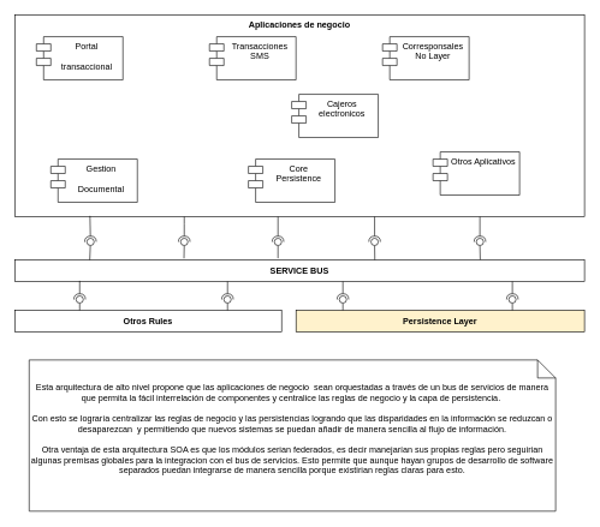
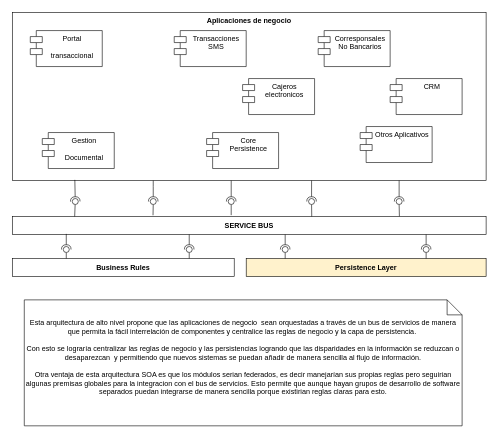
  <mxCell id="0" />
  <mxCell id="1" parent="0" />
  <mxCell id="2" value="" style="fontStyle=1;" vertex="1" parent="1"><mxGeometry x="20" y="20" width="790" height="280" as="geometry" /></mxCell>
  <mxCell id="3" value="SERVICE BUS" style="fontStyle=1;" vertex="1" parent="1"><mxGeometry x="20" y="360" width="790" height="30" as="geometry" /></mxCell>
  <mxCell id="4" value="Portal &#10;&#10;transaccional" style="shape=module;align=left;spacingLeft=20;align=center;verticalAlign=top;" vertex="1" parent="1"><mxGeometry x="50" y="50" width="120" height="60" as="geometry" /></mxCell>
  <mxCell id="5" value="Transacciones&#10;SMS&#10;" style="shape=module;align=left;spacingLeft=20;align=center;verticalAlign=top;" vertex="1" parent="1"><mxGeometry x="290" y="50" width="120" height="60" as="geometry" /></mxCell>
  <mxCell id="6" value="Cajeros&#10;electronicos&#10;" style="shape=module;align=left;spacingLeft=20;align=center;verticalAlign=top;" vertex="1" parent="1"><mxGeometry x="404" y="130" width="120" height="60" as="geometry" /></mxCell>
- <mxCell id="7" value="Corresponsales&#10;No Layer&#10;" style="shape=module;align=left;spacingLeft=20;align=center;verticalAlign=top;" vertex="1" parent="1"><mxGeometry x="530" y="50" width="120" height="60" as="geometry" /></mxCell>
+ <mxCell id="7" value="Corresponsales&#10;No Bancarios&#10;" style="shape=module;align=left;spacingLeft=20;align=center;verticalAlign=top;" vertex="1" parent="1"><mxGeometry x="530" y="50" width="120" height="60" as="geometry" /></mxCell>
+ <mxCell id="8" value="CRM" style="shape=module;align=left;spacingLeft=20;align=center;verticalAlign=top;" vertex="1" parent="1"><mxGeometry x="650" y="130" width="120" height="60" as="geometry" /></mxCell>
  <mxCell id="9" value="Gestion &#10;&#10;Documental" style="shape=module;align=left;spacingLeft=20;align=center;verticalAlign=top;" vertex="1" parent="1"><mxGeometry x="70" y="220" width="120" height="60" as="geometry" /></mxCell>
  <mxCell id="10" value="Core&#10;Persistence&#10;" style="shape=module;align=left;spacingLeft=20;align=center;verticalAlign=top;" vertex="1" parent="1"><mxGeometry x="344" y="220" width="120" height="60" as="geometry" /></mxCell>
  <mxCell id="11" value="Otros Aplicativos" style="shape=module;align=left;spacingLeft=20;align=center;verticalAlign=top;" vertex="1" parent="1"><mxGeometry x="600" y="210" width="120" height="60" as="geometry" /></mxCell>
  <mxCell id="12" value="" style="rounded=0;orthogonalLoop=1;jettySize=auto;html=1;endArrow=none;endFill=0;" edge="1" target="14" parent="1"><mxGeometry relative="1" as="geometry"><mxPoint x="124" y="360" as="sourcePoint" /><mxPoint x="110" y="338" as="targetPoint" /></mxGeometry></mxCell>
  <mxCell id="13" value="" style="rounded=0;orthogonalLoop=1;jettySize=auto;html=1;endArrow=halfCircle;endFill=0;entryX=0.5;entryY=0.5;entryDx=0;entryDy=0;endSize=6;strokeWidth=1;exitX=0.132;exitY=0.996;exitDx=0;exitDy=0;exitPerimeter=0;" edge="1" target="14" parent="1" source="2"><mxGeometry relative="1" as="geometry"><mxPoint x="100" y="335" as="sourcePoint" /></mxGeometry></mxCell>
  <mxCell id="14" value="" style="ellipse;whiteSpace=wrap;html=1;fontFamily=Helvetica;fontSize=12;fontColor=#000000;align=center;strokeColor=#000000;fillColor=#ffffff;points=[];aspect=fixed;resizable=0;" vertex="1" parent="1"><mxGeometry x="120" y="330" width="10" height="10" as="geometry" /></mxCell>
- <mxCell id="15" value="Otros Rules" style="fontStyle=1;" vertex="1" parent="1"><mxGeometry x="20" y="430" width="370" height="30" as="geometry" /></mxCell>
+ <mxCell id="15" value="Business Rules" style="fontStyle=1;" vertex="1" parent="1"><mxGeometry x="20" y="430" width="370" height="30" as="geometry" /></mxCell>
  <mxCell id="16" value="Persistence Layer" style="fontStyle=1;fillColor=#fff2cc;" vertex="1" parent="1"><mxGeometry x="410" y="430" width="400" height="30" as="geometry" /></mxCell>
  <mxCell id="17" value="" style="rounded=0;orthogonalLoop=1;jettySize=auto;html=1;endArrow=none;endFill=0;" edge="1" target="19" parent="1"><mxGeometry relative="1" as="geometry"><mxPoint x="110" y="430" as="sourcePoint" /></mxGeometry></mxCell>
  <mxCell id="18" value="" style="rounded=0;orthogonalLoop=1;jettySize=auto;html=1;endArrow=halfCircle;endFill=0;entryX=0.5;entryY=0.5;entryDx=0;entryDy=0;endSize=6;strokeWidth=1;" edge="1" target="19" parent="1"><mxGeometry relative="1" as="geometry"><mxPoint x="110" y="389" as="sourcePoint" /></mxGeometry></mxCell>
  <mxCell id="19" value="" style="ellipse;whiteSpace=wrap;html=1;fontFamily=Helvetica;fontSize=12;fontColor=#000000;align=center;strokeColor=#000000;fillColor=#ffffff;points=[];aspect=fixed;resizable=0;" vertex="1" parent="1"><mxGeometry x="105" y="410" width="10" height="10" as="geometry" /></mxCell>
  <mxCell id="20" value="" style="rounded=0;orthogonalLoop=1;jettySize=auto;html=1;endArrow=none;endFill=0;" edge="1" parent="1" target="22"><mxGeometry relative="1" as="geometry"><mxPoint x="315" y="430" as="sourcePoint" /></mxGeometry></mxCell>
  <mxCell id="21" value="" style="rounded=0;orthogonalLoop=1;jettySize=auto;html=1;endArrow=halfCircle;endFill=0;endSize=6;strokeWidth=1;" edge="1" parent="1"><mxGeometry relative="1" as="geometry"><mxPoint x="315" y="390" as="sourcePoint" /><mxPoint x="315" y="415" as="targetPoint" /></mxGeometry></mxCell>
  <mxCell id="22" value="" style="ellipse;whiteSpace=wrap;html=1;fontFamily=Helvetica;fontSize=12;fontColor=#000000;align=center;strokeColor=#000000;fillColor=#ffffff;points=[];aspect=fixed;resizable=0;" vertex="1" parent="1"><mxGeometry x="310" y="410" width="10" height="10" as="geometry" /></mxCell>
  <mxCell id="23" value="" style="rounded=0;orthogonalLoop=1;jettySize=auto;html=1;endArrow=none;endFill=0;exitX=0.817;exitY=-0.013;exitDx=0;exitDy=0;exitPerimeter=0;" edge="1" parent="1" target="25" source="3"><mxGeometry relative="1" as="geometry"><mxPoint x="665" y="350" as="sourcePoint" /></mxGeometry></mxCell>
  <mxCell id="24" value="" style="rounded=0;orthogonalLoop=1;jettySize=auto;html=1;endArrow=halfCircle;endFill=0;entryX=0.5;entryY=0.5;entryDx=0;entryDy=0;endSize=6;strokeWidth=1;" edge="1" parent="1" target="25"><mxGeometry relative="1" as="geometry"><mxPoint x="665" y="300" as="sourcePoint" /></mxGeometry></mxCell>
  <mxCell id="25" value="" style="ellipse;whiteSpace=wrap;html=1;fontFamily=Helvetica;fontSize=12;fontColor=#000000;align=center;strokeColor=#000000;fillColor=#ffffff;points=[];aspect=fixed;resizable=0;" vertex="1" parent="1"><mxGeometry x="660" y="330" width="10" height="10" as="geometry" /></mxCell>
  <mxCell id="26" value="" style="rounded=0;orthogonalLoop=1;jettySize=auto;html=1;endArrow=none;endFill=0;exitX=0.632;exitY=0;exitDx=0;exitDy=0;exitPerimeter=0;" edge="1" parent="1" target="28" source="3"><mxGeometry relative="1" as="geometry"><mxPoint x="519" y="350" as="sourcePoint" /></mxGeometry></mxCell>
  <mxCell id="27" value="" style="rounded=0;orthogonalLoop=1;jettySize=auto;html=1;endArrow=halfCircle;endFill=0;endSize=6;strokeWidth=1;" edge="1" parent="1"><mxGeometry relative="1" as="geometry"><mxPoint x="519" y="300" as="sourcePoint" /><mxPoint x="519" y="335" as="targetPoint" /></mxGeometry></mxCell>
  <mxCell id="28" value="" style="ellipse;whiteSpace=wrap;html=1;fontFamily=Helvetica;fontSize=12;fontColor=#000000;align=center;strokeColor=#000000;fillColor=#ffffff;points=[];aspect=fixed;resizable=0;" vertex="1" parent="1"><mxGeometry x="514" y="330" width="10" height="10" as="geometry" /></mxCell>
  <mxCell id="29" value="" style="rounded=0;orthogonalLoop=1;jettySize=auto;html=1;endArrow=none;endFill=0;exitX=0.462;exitY=-0.074;exitDx=0;exitDy=0;exitPerimeter=0;" edge="1" parent="1" target="31" source="3"><mxGeometry relative="1" as="geometry"><mxPoint x="385" y="350" as="sourcePoint" /></mxGeometry></mxCell>
  <mxCell id="30" value="" style="rounded=0;orthogonalLoop=1;jettySize=auto;html=1;endArrow=halfCircle;endFill=0;endSize=6;strokeWidth=1;" edge="1" parent="1"><mxGeometry relative="1" as="geometry"><mxPoint x="385" y="300" as="sourcePoint" /><mxPoint x="385" y="335" as="targetPoint" /></mxGeometry></mxCell>
  <mxCell id="31" value="" style="ellipse;whiteSpace=wrap;html=1;fontFamily=Helvetica;fontSize=12;fontColor=#000000;align=center;strokeColor=#000000;fillColor=#ffffff;points=[];aspect=fixed;resizable=0;" vertex="1" parent="1"><mxGeometry x="380" y="330" width="10" height="10" as="geometry" /></mxCell>
  <mxCell id="32" value="" style="rounded=0;orthogonalLoop=1;jettySize=auto;html=1;endArrow=none;endFill=0;exitX=0.297;exitY=-0.067;exitDx=0;exitDy=0;exitPerimeter=0;" edge="1" parent="1" target="34" source="3"><mxGeometry relative="1" as="geometry"><mxPoint x="255" y="350" as="sourcePoint" /></mxGeometry></mxCell>
  <mxCell id="33" value="" style="rounded=0;orthogonalLoop=1;jettySize=auto;html=1;endArrow=halfCircle;endFill=0;endSize=6;strokeWidth=1;" edge="1" parent="1"><mxGeometry relative="1" as="geometry"><mxPoint x="255" y="300" as="sourcePoint" /><mxPoint x="255" y="335" as="targetPoint" /><Array as="points"><mxPoint x="255" y="310" /></Array></mxGeometry></mxCell>
  <mxCell id="34" value="" style="ellipse;whiteSpace=wrap;html=1;fontFamily=Helvetica;fontSize=12;fontColor=#000000;align=center;strokeColor=#000000;fillColor=#ffffff;points=[];aspect=fixed;resizable=0;" vertex="1" parent="1"><mxGeometry x="250" y="330" width="10" height="10" as="geometry" /></mxCell>
  <mxCell id="35" value="" style="rounded=0;orthogonalLoop=1;jettySize=auto;html=1;endArrow=none;endFill=0;" edge="1" parent="1" target="37"><mxGeometry relative="1" as="geometry"><mxPoint x="710" y="430" as="sourcePoint" /></mxGeometry></mxCell>
  <mxCell id="36" value="" style="rounded=0;orthogonalLoop=1;jettySize=auto;html=1;endArrow=halfCircle;endFill=0;entryX=0.5;entryY=0.5;entryDx=0;entryDy=0;endSize=6;strokeWidth=1;" edge="1" parent="1" target="37"><mxGeometry relative="1" as="geometry"><mxPoint x="710" y="390" as="sourcePoint" /></mxGeometry></mxCell>
  <mxCell id="37" value="" style="ellipse;whiteSpace=wrap;html=1;fontFamily=Helvetica;fontSize=12;fontColor=#000000;align=center;strokeColor=#000000;fillColor=#ffffff;points=[];aspect=fixed;resizable=0;" vertex="1" parent="1"><mxGeometry x="705" y="410" width="10" height="10" as="geometry" /></mxCell>
  <mxCell id="38" value="" style="rounded=0;orthogonalLoop=1;jettySize=auto;html=1;endArrow=none;endFill=0;" edge="1" parent="1" target="40"><mxGeometry relative="1" as="geometry"><mxPoint x="475" y="430" as="sourcePoint" /></mxGeometry></mxCell>
  <mxCell id="39" value="" style="rounded=0;orthogonalLoop=1;jettySize=auto;html=1;endArrow=halfCircle;endFill=0;entryX=0.5;entryY=0.5;entryDx=0;entryDy=0;endSize=6;strokeWidth=1;" edge="1" parent="1" target="40"><mxGeometry relative="1" as="geometry"><mxPoint x="475" y="390" as="sourcePoint" /></mxGeometry></mxCell>
  <mxCell id="40" value="" style="ellipse;whiteSpace=wrap;html=1;fontFamily=Helvetica;fontSize=12;fontColor=#000000;align=center;strokeColor=#000000;fillColor=#ffffff;points=[];aspect=fixed;resizable=0;" vertex="1" parent="1"><mxGeometry x="470" y="410" width="10" height="10" as="geometry" /></mxCell>
  <mxCell id="41" value="&lt;div&gt;Esta arquitectura de alto nivel propone que las aplicaciones de negocio&amp;nbsp; sean orquestadas a través de un bus de servicios de manera que permita la fácil interrelación de componentes y centralice las reglas de negocio y la capa de persistencia.&amp;nbsp; &lt;br&gt;&lt;/div&gt;&lt;div&gt;&lt;br&gt;&lt;/div&gt;&lt;div&gt;Con esto se lograría centralizar las reglas de negocio y las persistencias logrando que las disparidades en la información se reduzcan o desaparezcan&amp;nbsp; y permitiendo que nuevos sistemas se puedan añadir de manera sencilla al flujo de información.&lt;/div&gt;&lt;div&gt;&lt;br&gt;&lt;/div&gt;&lt;div&gt;Otra ventaja de esta arquitectura SOA es que los módulos serian federados, es decir manejarían sus propias reglas pero seguirian algunas premisas globales para la integracion con el bus de servicios. Esto permite que aunque hayan grupos de desarrollo de software separados puedan integrarse de manera sencilla porque existirian reglas claras para esto.&lt;br&gt;&lt;/div&gt;" style="shape=note2;boundedLbl=1;whiteSpace=wrap;html=1;size=25;verticalAlign=top;align=center;" vertex="1" parent="1"><mxGeometry x="40" y="499" width="730" height="210" as="geometry" /></mxCell>
  <mxCell id="42" value="Aplicaciones de negocio" style="text;align=center;fontStyle=1;verticalAlign=middle;spacingLeft=3;spacingRight=3;strokeColor=none;rotatable=0;points=[[0,0.5],[1,0.5]];portConstraint=eastwest;" vertex="1" parent="1"><mxGeometry x="20" y="20" width="790" height="26" as="geometry" /></mxCell>
